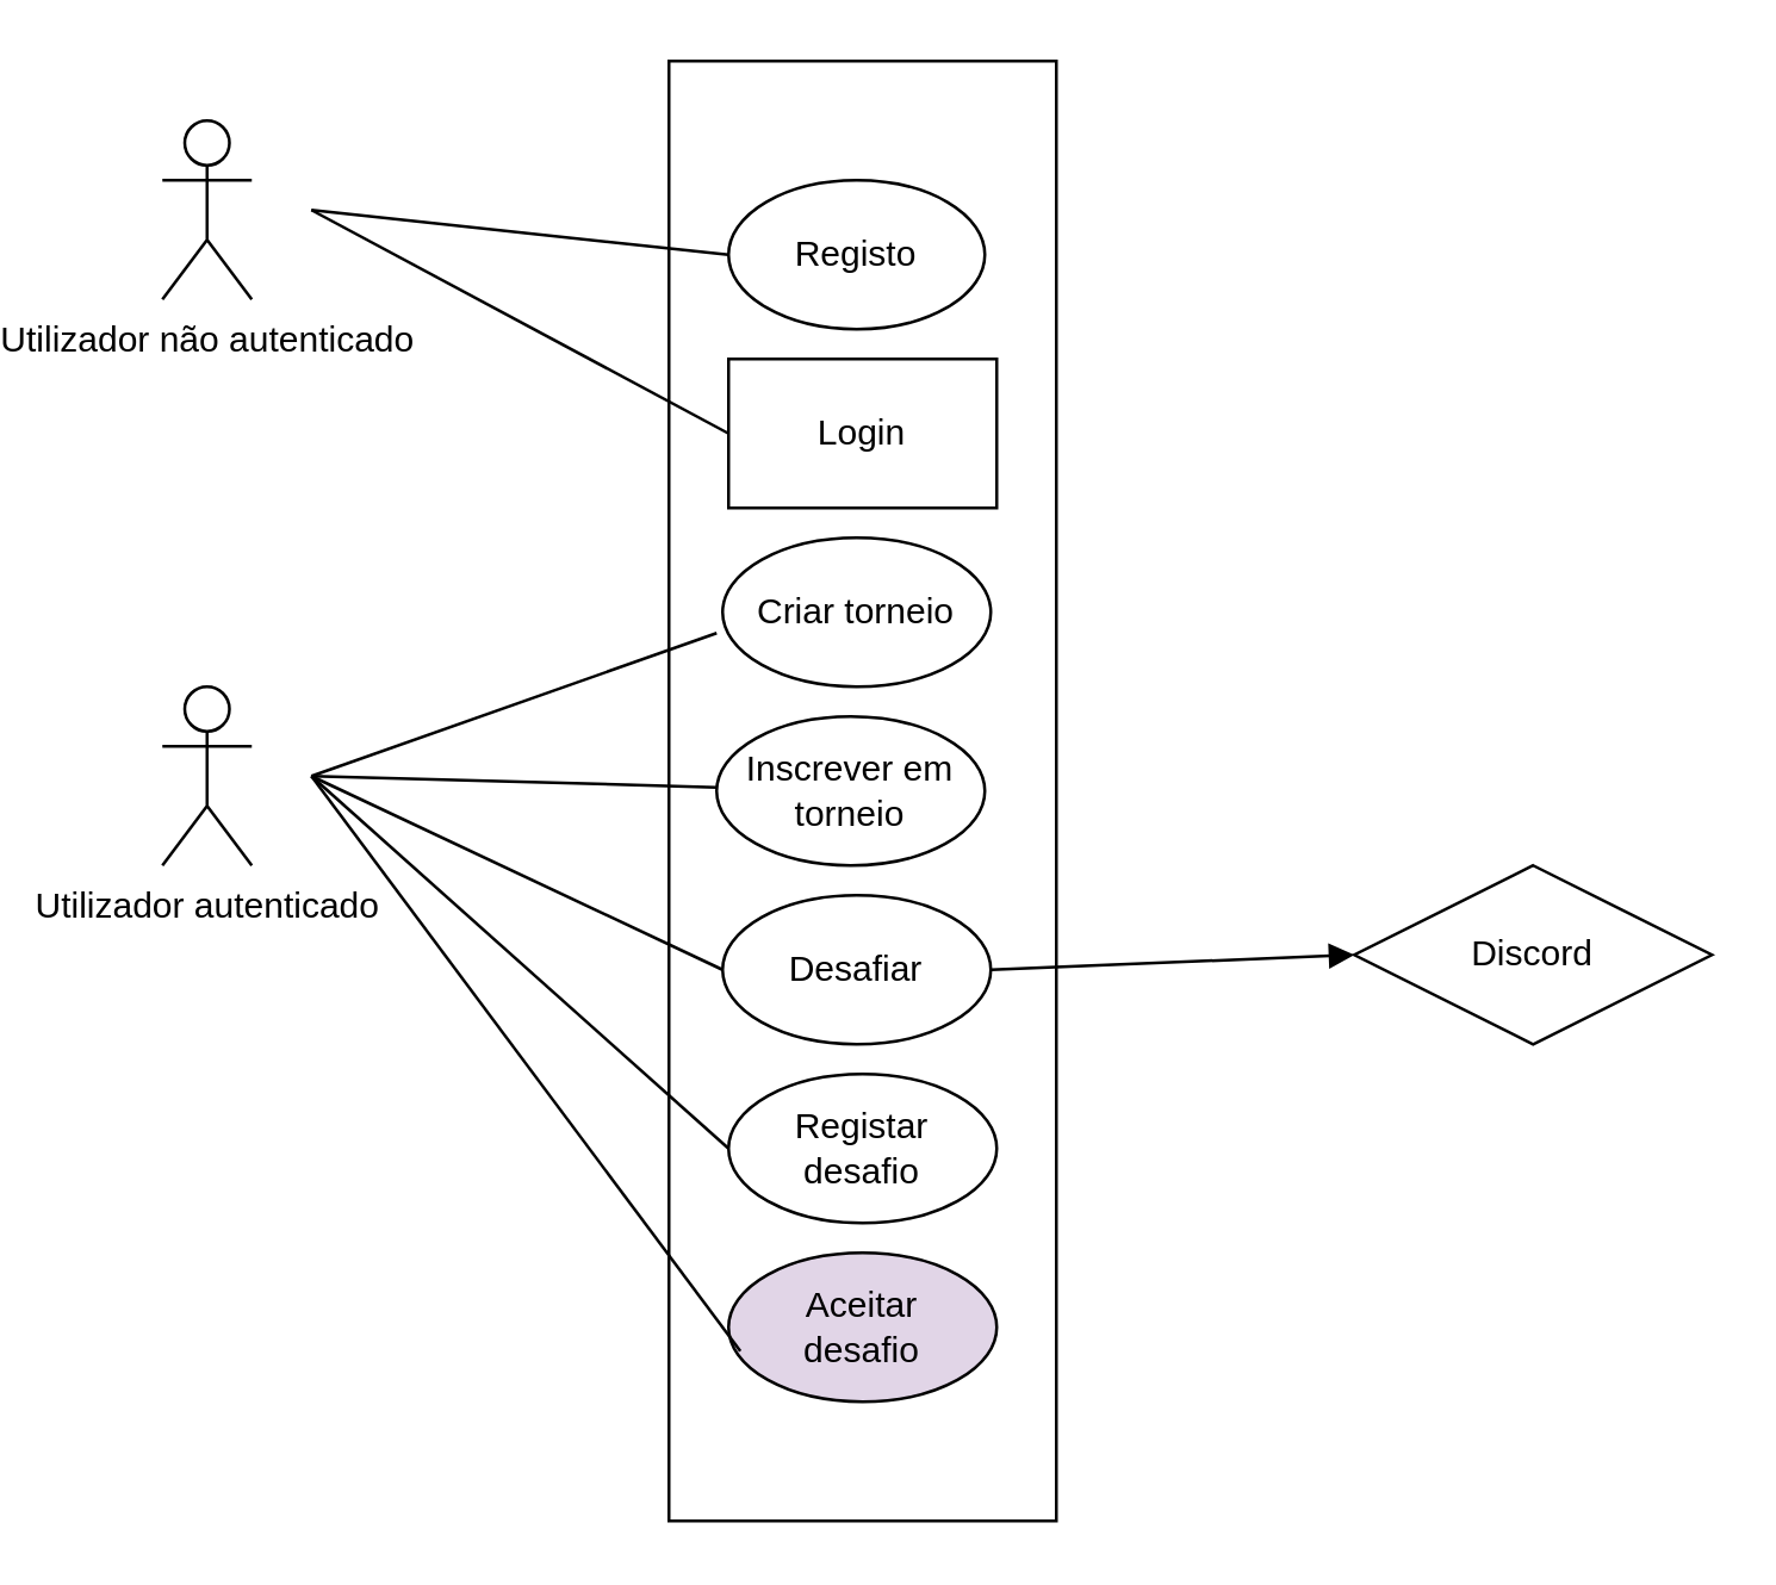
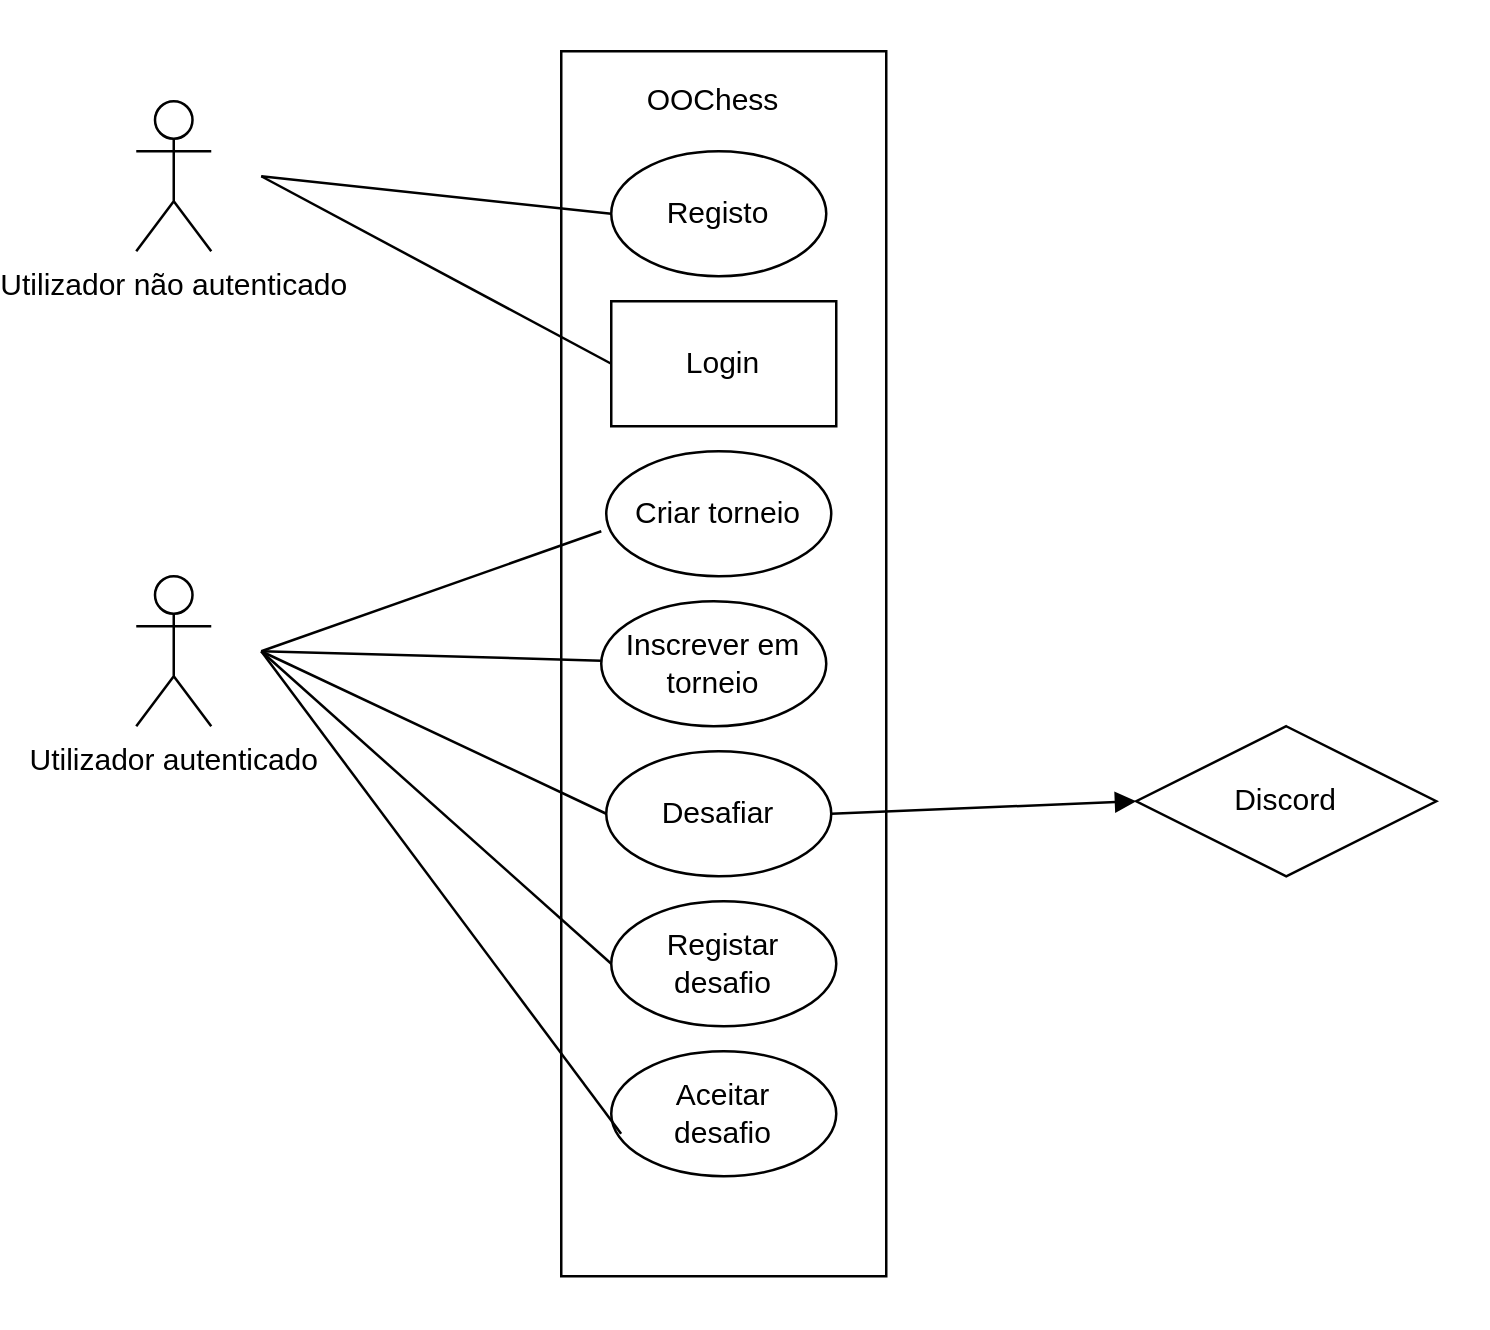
  <mxCell id="0" />
  <mxCell id="1" parent="0" />
  <mxCell id="2" value="" style="rounded=0;whiteSpace=wrap;html=1;" vertex="1" parent="1"><mxGeometry x="190" y="20" width="130" height="490" as="geometry" /></mxCell>
  <mxCell id="3" value="Utilizador não autenticado&lt;br&gt;" style="shape=umlActor;verticalLabelPosition=bottom;verticalAlign=top;html=1;outlineConnect=0;" vertex="1" parent="1"><mxGeometry x="20" y="40" width="30" height="60" as="geometry" /></mxCell>
  <mxCell id="4" value="Utilizador autenticado" style="shape=umlActor;verticalLabelPosition=bottom;verticalAlign=top;html=1;outlineConnect=0;" vertex="1" parent="1"><mxGeometry x="20" y="230" width="30" height="60" as="geometry" /></mxCell>
  <mxCell id="5" value="Registo" style="ellipse;whiteSpace=wrap;html=1;" vertex="1" parent="1"><mxGeometry x="210" y="60" width="86" height="50" as="geometry" /></mxCell>
  <mxCell id="6" value="Login" style="whiteSpace=wrap;html=1;rounded=0;" vertex="1" parent="1"><mxGeometry x="210" y="120" width="90" height="50" as="geometry" /></mxCell>
  <mxCell id="7" value="Criar torneio" style="ellipse;whiteSpace=wrap;html=1;" vertex="1" parent="1"><mxGeometry x="208" y="180" width="90" height="50" as="geometry" /></mxCell>
  <mxCell id="8" value="Inscrever em&lt;br&gt;torneio" style="ellipse;whiteSpace=wrap;html=1;" vertex="1" parent="1"><mxGeometry x="206" y="240" width="90" height="50" as="geometry" /></mxCell>
  <mxCell id="9" value="Desafiar" style="ellipse;whiteSpace=wrap;html=1;" vertex="1" parent="1"><mxGeometry x="208" y="300" width="90" height="50" as="geometry" /></mxCell>
  <mxCell id="10" value="Registar&lt;br&gt;desafio" style="ellipse;whiteSpace=wrap;html=1;" vertex="1" parent="1"><mxGeometry x="210" y="360" width="90" height="50" as="geometry" /></mxCell>
- <mxCell id="11" value="Aceitar&lt;br&gt;desafio" style="ellipse;whiteSpace=wrap;html=1;fillColor=#e1d5e7;" vertex="1" parent="1"><mxGeometry x="210" y="420" width="90" height="50" as="geometry" /></mxCell>
+ <mxCell id="11" value="Aceitar&lt;br&gt;desafio" style="ellipse;whiteSpace=wrap;html=1;" vertex="1" parent="1"><mxGeometry x="210" y="420" width="90" height="50" as="geometry" /></mxCell>
  <mxCell id="12" value="" style="endArrow=none;html=1;entryX=0;entryY=0.5;entryDx=0;entryDy=0;" edge="1" parent="1" target="5"><mxGeometry width="50" height="50" relative="1" as="geometry"><mxPoint x="70" y="70" as="sourcePoint" /><mxPoint x="350" y="210" as="targetPoint" /></mxGeometry></mxCell>
  <mxCell id="13" value="" style="endArrow=none;html=1;entryX=0;entryY=0.5;entryDx=0;entryDy=0;" edge="1" parent="1" target="6"><mxGeometry width="50" height="50" relative="1" as="geometry"><mxPoint x="70" y="70" as="sourcePoint" /><mxPoint x="350" y="210" as="targetPoint" /></mxGeometry></mxCell>
  <mxCell id="14" value="" style="endArrow=none;html=1;entryX=-0.022;entryY=0.64;entryDx=0;entryDy=0;entryPerimeter=0;" edge="1" parent="1" target="7"><mxGeometry width="50" height="50" relative="1" as="geometry"><mxPoint x="70" y="260" as="sourcePoint" /><mxPoint x="350" y="210" as="targetPoint" /></mxGeometry></mxCell>
  <mxCell id="15" value="" style="endArrow=none;html=1;" edge="1" parent="1" target="8"><mxGeometry width="50" height="50" relative="1" as="geometry"><mxPoint x="70" y="260" as="sourcePoint" /><mxPoint x="350" y="210" as="targetPoint" /></mxGeometry></mxCell>
  <mxCell id="16" value="" style="endArrow=none;html=1;entryX=0;entryY=0.5;entryDx=0;entryDy=0;" edge="1" parent="1" target="9"><mxGeometry width="50" height="50" relative="1" as="geometry"><mxPoint x="70" y="260" as="sourcePoint" /><mxPoint x="350" y="210" as="targetPoint" /></mxGeometry></mxCell>
  <mxCell id="17" value="" style="endArrow=none;html=1;entryX=0.044;entryY=0.66;entryDx=0;entryDy=0;entryPerimeter=0;" edge="1" parent="1" target="11"><mxGeometry width="50" height="50" relative="1" as="geometry"><mxPoint x="70" y="260" as="sourcePoint" /><mxPoint x="350" y="210" as="targetPoint" /></mxGeometry></mxCell>
  <mxCell id="18" value="" style="endArrow=none;html=1;entryX=0;entryY=0.5;entryDx=0;entryDy=0;" edge="1" parent="1" target="10"><mxGeometry width="50" height="50" relative="1" as="geometry"><mxPoint x="70" y="260" as="sourcePoint" /><mxPoint x="350" y="210" as="targetPoint" /></mxGeometry></mxCell>
  <mxCell id="19" value="Discord" style="rhombus;whiteSpace=wrap;html=1;" vertex="1" parent="1"><mxGeometry x="420" y="290" width="120" height="60" as="geometry" /></mxCell>
  <mxCell id="20" value="" style="endArrow=block;html=1;exitX=1;exitY=0.5;exitDx=0;exitDy=0;entryX=0;entryY=0.5;entryDx=0;entryDy=0;" edge="1" parent="1" source="9" target="19"><mxGeometry width="50" height="50" relative="1" as="geometry"><mxPoint x="300" y="260" as="sourcePoint" /><mxPoint x="350" y="210" as="targetPoint" /></mxGeometry></mxCell>
+ <mxCell id="21" value="OOChess" style="text;html=1;strokeColor=none;fillColor=none;align=center;verticalAlign=middle;whiteSpace=wrap;rounded=0;" vertex="1" parent="1"><mxGeometry x="231" y="30" width="40" height="20" as="geometry" /></mxCell>
